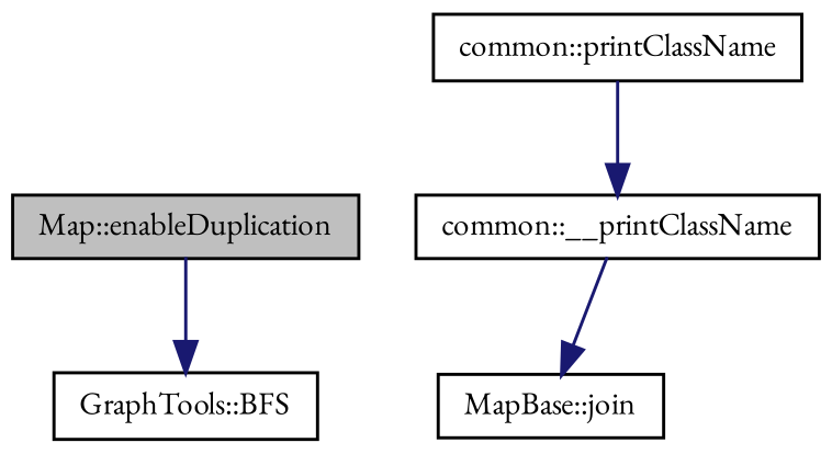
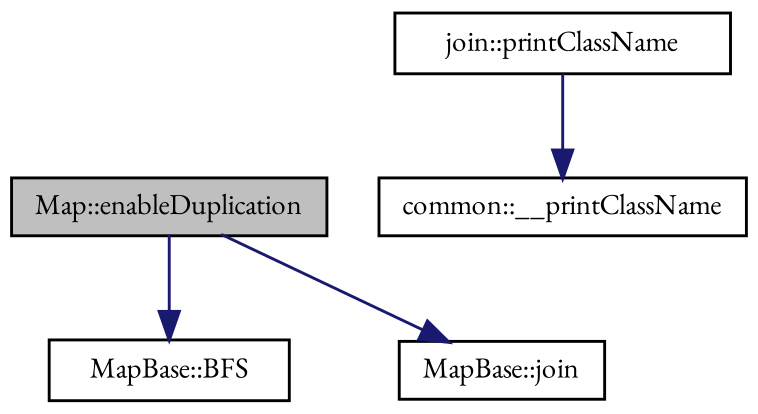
  digraph {
    fontname="EB Garamond"
    rankdir=TB
    node [color=black fontname="EB Garamond" fontsize=10 shape=record]
    edge [color=midnightblue fontname="EB Garamond" fontsize=10 labelfontname=Helvetica labelfontsize=10 style=solid]
    n1 [fillcolor=grey75 fontcolor=black height=0.2 label="Map::enableDuplication" style=filled width=0.4]
-   n2 [height=0.2 label="GraphTools::BFS" width=0.4]
+   n2 [height=0.2 label="MapBase::BFS" width=0.4]
    n3 [height=0.2 label="MapBase::join" width=0.4]
-   n4 [height=0.2 label="common::printClassName" width=0.4]
+   n4 [height=0.2 label="join::printClassName" width=0.4]
    n5 [height=0.2 label="common::__printClassName" width=0.4]
    n1 -> n2
-   n5 -> n3
+   n1 -> n3
    n4 -> n5
  }
